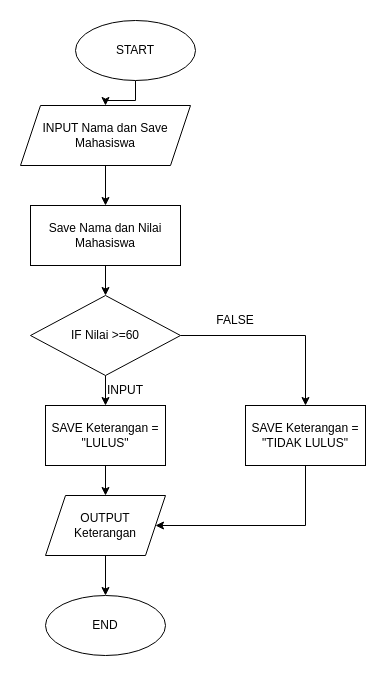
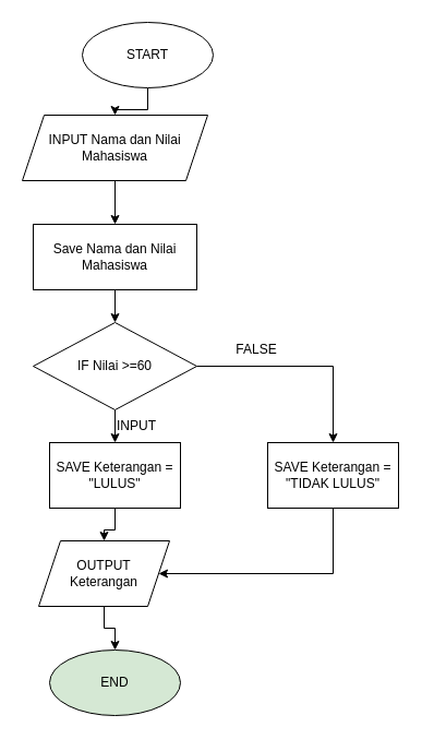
  <mxCell id="0" />
  <mxCell id="1" parent="0" />
  <mxCell id="2" style="edgeStyle=orthogonalEdgeStyle;rounded=0;orthogonalLoop=1;jettySize=auto;html=1;entryX=0.5;entryY=0;entryDx=0;entryDy=0;" edge="1" parent="1" source="3" target="6"><mxGeometry relative="1" as="geometry" /></mxCell>
  <mxCell id="3" value="START" style="ellipse;whiteSpace=wrap;html=1;" vertex="1" parent="1"><mxGeometry x="75" y="20" width="120" height="60" as="geometry" /></mxCell>
- <mxCell id="4" value="END" style="ellipse;whiteSpace=wrap;html=1;" vertex="1" parent="1"><mxGeometry x="45" y="595" width="120" height="60" as="geometry" /></mxCell>
+ <mxCell id="4" value="END" style="ellipse;whiteSpace=wrap;html=1;fillColor=#d5e8d4;" vertex="1" parent="1"><mxGeometry x="45" y="595" width="120" height="60" as="geometry" /></mxCell>
  <mxCell id="5" style="edgeStyle=orthogonalEdgeStyle;rounded=0;orthogonalLoop=1;jettySize=auto;html=1;entryX=0.5;entryY=0;entryDx=0;entryDy=0;" edge="1" parent="1" source="6" target="8"><mxGeometry relative="1" as="geometry" /></mxCell>
- <mxCell id="6" value="INPUT Nama dan Save Mahasiswa" style="shape=parallelogram;perimeter=parallelogramPerimeter;whiteSpace=wrap;html=1;fixedSize=1;" vertex="1" parent="1"><mxGeometry x="20" y="105" width="170" height="60" as="geometry" /></mxCell>
+ <mxCell id="6" value="INPUT Nama dan Nilai Mahasiswa" style="shape=parallelogram;perimeter=parallelogramPerimeter;whiteSpace=wrap;html=1;fixedSize=1;" vertex="1" parent="1"><mxGeometry x="20" y="105" width="170" height="60" as="geometry" /></mxCell>
  <mxCell id="7" style="edgeStyle=orthogonalEdgeStyle;rounded=0;orthogonalLoop=1;jettySize=auto;html=1;entryX=0.5;entryY=0;entryDx=0;entryDy=0;" edge="1" parent="1" source="8" target="11"><mxGeometry relative="1" as="geometry" /></mxCell>
  <mxCell id="8" value="Save Nama dan Nilai Mahasiswa" style="rounded=0;whiteSpace=wrap;html=1;" vertex="1" parent="1"><mxGeometry x="30" y="205" width="150" height="60" as="geometry" /></mxCell>
  <mxCell id="9" style="edgeStyle=orthogonalEdgeStyle;rounded=0;orthogonalLoop=1;jettySize=auto;html=1;entryX=0.5;entryY=0;entryDx=0;entryDy=0;" edge="1" parent="1" source="11" target="13"><mxGeometry relative="1" as="geometry" /></mxCell>
  <mxCell id="10" style="edgeStyle=orthogonalEdgeStyle;rounded=0;orthogonalLoop=1;jettySize=auto;html=1;entryX=0.5;entryY=0;entryDx=0;entryDy=0;" edge="1" parent="1" source="11" target="15"><mxGeometry relative="1" as="geometry" /></mxCell>
  <mxCell id="11" value="IF Nilai &amp;gt;=60" style="rhombus;whiteSpace=wrap;html=1;" vertex="1" parent="1"><mxGeometry x="30" y="295" width="150" height="80" as="geometry" /></mxCell>
  <mxCell id="12" style="edgeStyle=orthogonalEdgeStyle;rounded=0;orthogonalLoop=1;jettySize=auto;html=1;entryX=0.5;entryY=0;entryDx=0;entryDy=0;" edge="1" parent="1" source="13" target="19"><mxGeometry relative="1" as="geometry" /></mxCell>
  <mxCell id="13" value="SAVE Keterangan = &quot;LULUS&quot;" style="rounded=0;whiteSpace=wrap;html=1;" vertex="1" parent="1"><mxGeometry x="45" y="405" width="120" height="60" as="geometry" /></mxCell>
  <mxCell id="14" style="edgeStyle=orthogonalEdgeStyle;rounded=0;orthogonalLoop=1;jettySize=auto;html=1;entryX=1;entryY=0.5;entryDx=0;entryDy=0;" edge="1" parent="1" source="15" target="19"><mxGeometry relative="1" as="geometry"><Array as="points"><mxPoint x="305" y="525" /></Array></mxGeometry></mxCell>
  <mxCell id="15" value="SAVE Keterangan = &quot;TIDAK LULUS&quot;" style="rounded=0;whiteSpace=wrap;html=1;" vertex="1" parent="1"><mxGeometry x="245" y="405" width="120" height="60" as="geometry" /></mxCell>
  <mxCell id="16" value="INPUT" style="text;html=1;strokeColor=none;fillColor=none;align=center;verticalAlign=middle;whiteSpace=wrap;rounded=0;" vertex="1" parent="1"><mxGeometry x="95" y="375" width="60" height="30" as="geometry" /></mxCell>
  <mxCell id="17" value="FALSE" style="text;html=1;strokeColor=none;fillColor=none;align=center;verticalAlign=middle;whiteSpace=wrap;rounded=0;" vertex="1" parent="1"><mxGeometry x="205" y="305" width="60" height="30" as="geometry" /></mxCell>
  <mxCell id="18" style="edgeStyle=orthogonalEdgeStyle;rounded=0;orthogonalLoop=1;jettySize=auto;html=1;entryX=0.5;entryY=0;entryDx=0;entryDy=0;" edge="1" parent="1" source="19" target="4"><mxGeometry relative="1" as="geometry" /></mxCell>
- <mxCell id="19" value="OUTPUT&lt;br&gt;Keterangan" style="shape=parallelogram;perimeter=parallelogramPerimeter;whiteSpace=wrap;html=1;fixedSize=1;" vertex="1" parent="1"><mxGeometry x="45" y="495" width="120" height="60" as="geometry" /></mxCell>
+ <mxCell id="19" value="OUTPUT&lt;br&gt;Keterangan" style="shape=parallelogram;perimeter=parallelogramPerimeter;whiteSpace=wrap;html=1;fixedSize=1;" vertex="1" parent="1"><mxGeometry x="35" y="495" width="120" height="60" as="geometry" /></mxCell>
